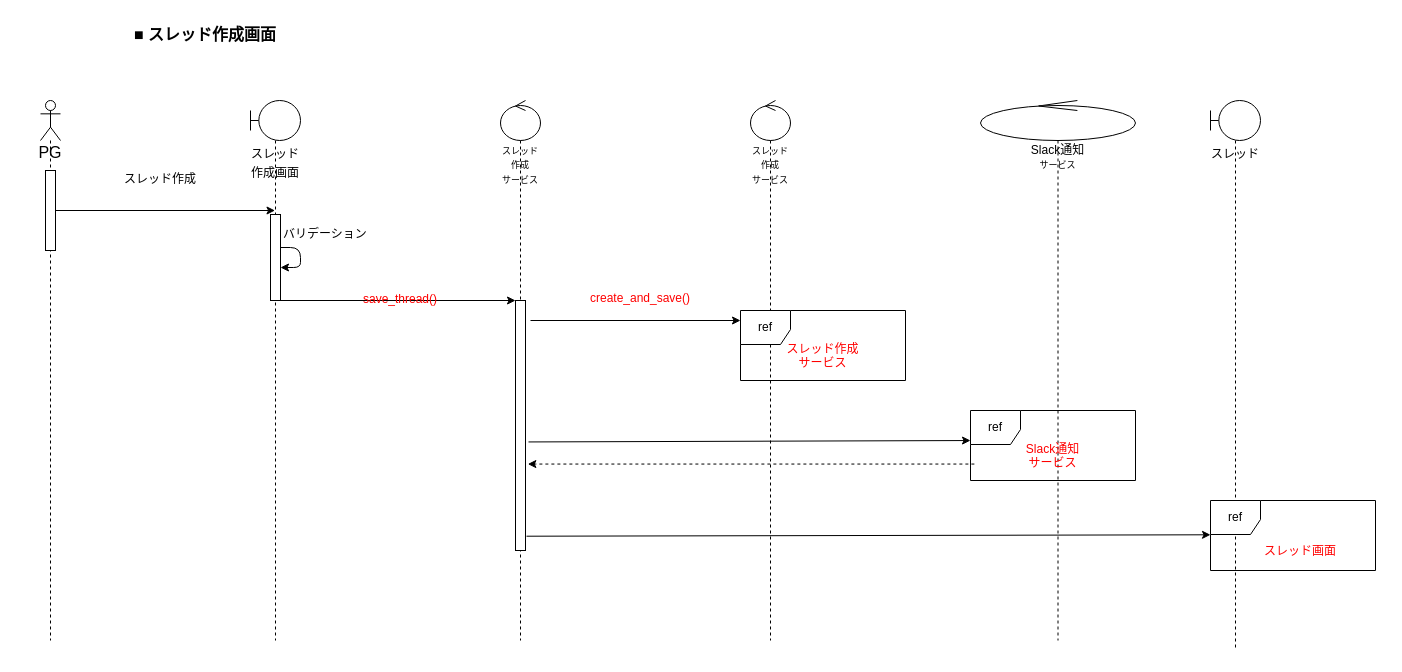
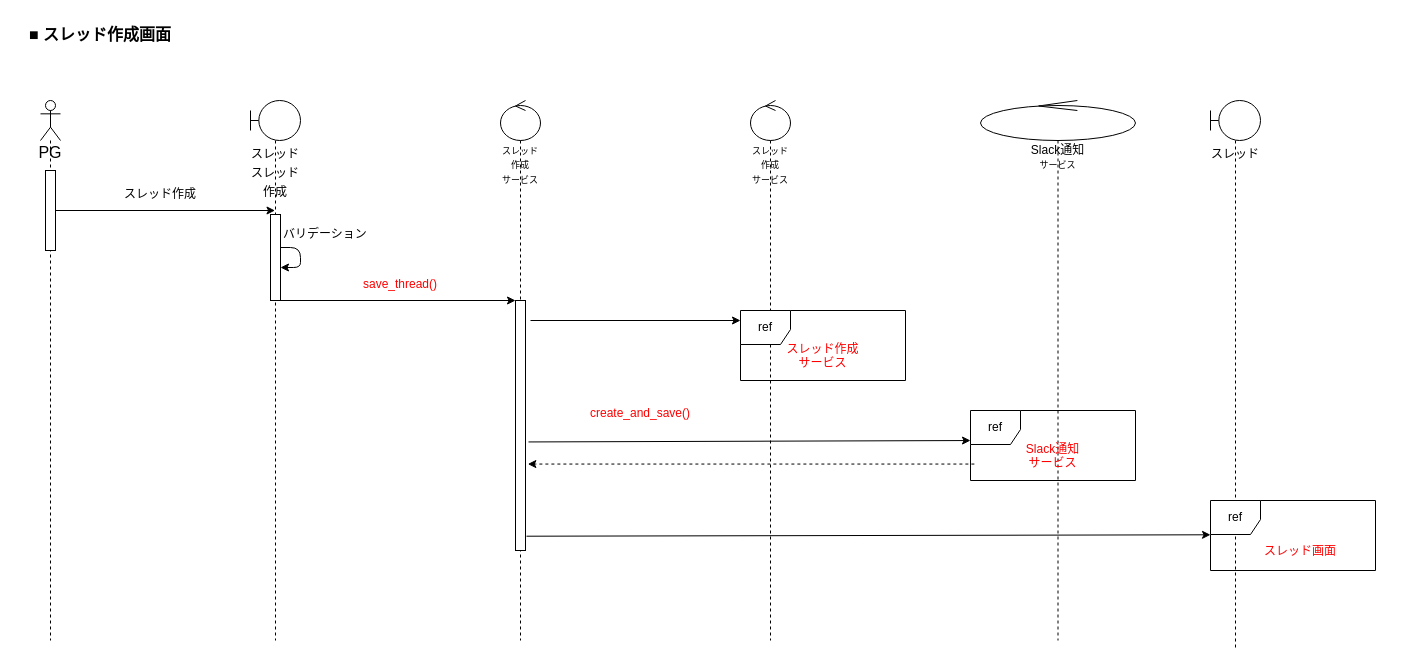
  <mxCell id="0" />
  <mxCell id="1" parent="0" />
- <mxCell id="2" value="■ スレッド作成画面" style="text;align=center;fontStyle=1;verticalAlign=middle;spacingLeft=3;spacingRight=3;strokeColor=none;rotatable=0;points=[[0,0.5],[1,0.5]];portConstraint=eastwest;fontSize=16;" vertex="1" parent="1"><mxGeometry x="125" y="20" width="160" height="26" as="geometry" /></mxCell>
+ <mxCell id="2" value="■ スレッド作成画面" style="text;align=center;fontStyle=1;verticalAlign=middle;spacingLeft=3;spacingRight=3;strokeColor=none;rotatable=0;points=[[0,0.5],[1,0.5]];portConstraint=eastwest;fontSize=16;" vertex="1" parent="1"><mxGeometry x="20" y="20" width="160" height="26" as="geometry" /></mxCell>
  <mxCell id="3" value="PG" style="shape=umlLifeline;participant=umlActor;perimeter=lifelinePerimeter;whiteSpace=wrap;html=1;container=1;collapsible=0;recursiveResize=0;verticalAlign=top;spacingTop=36;outlineConnect=0;fontSize=16;" vertex="1" parent="1"><mxGeometry x="40" y="100" width="20" height="540" as="geometry" /></mxCell>
  <mxCell id="4" value="" style="html=1;points=[];perimeter=orthogonalPerimeter;fontSize=9;" vertex="1" parent="3"><mxGeometry x="5" y="70" width="10" height="80" as="geometry" /></mxCell>
- <mxCell id="5" value="&lt;font style=&quot;font-size: 12px;&quot;&gt;スレッド&lt;br&gt;作成画面&lt;/font&gt;" style="shape=umlLifeline;participant=umlBoundary;perimeter=lifelinePerimeter;whiteSpace=wrap;html=1;container=1;collapsible=0;recursiveResize=0;verticalAlign=top;spacingTop=36;outlineConnect=0;fontSize=16;" vertex="1" parent="1"><mxGeometry x="250" y="100" width="50" height="540" as="geometry" /></mxCell>
+ <mxCell id="5" value="&lt;font style=&quot;font-size: 12px;&quot;&gt;スレッド&lt;br&gt;スレッド作成&lt;/font&gt;" style="shape=umlLifeline;participant=umlBoundary;perimeter=lifelinePerimeter;whiteSpace=wrap;html=1;container=1;collapsible=0;recursiveResize=0;verticalAlign=top;spacingTop=36;outlineConnect=0;fontSize=16;" vertex="1" parent="1"><mxGeometry x="250" y="100" width="50" height="540" as="geometry" /></mxCell>
  <mxCell id="6" value="" style="html=1;points=[];perimeter=orthogonalPerimeter;fontSize=9;" vertex="1" parent="5"><mxGeometry x="20" y="114" width="10" height="86" as="geometry" /></mxCell>
  <mxCell id="7" style="edgeStyle=none;html=1;fontSize=12;" edge="1" parent="5" source="6" target="6"><mxGeometry relative="1" as="geometry" /></mxCell>
  <mxCell id="8" value="&lt;font style=&quot;font-size: 9px;&quot;&gt;スレッド作成&lt;br&gt;サービス&lt;/font&gt;" style="shape=umlLifeline;participant=umlControl;perimeter=lifelinePerimeter;whiteSpace=wrap;html=1;container=1;collapsible=0;recursiveResize=0;verticalAlign=top;spacingTop=36;outlineConnect=0;fontSize=12;" vertex="1" parent="1"><mxGeometry x="750" y="100" width="40" height="540" as="geometry" /></mxCell>
  <mxCell id="9" value="Slack通知&lt;br&gt;&lt;font style=&quot;font-size: 9px;&quot;&gt;サービス&lt;/font&gt;" style="shape=umlLifeline;participant=umlControl;perimeter=lifelinePerimeter;whiteSpace=wrap;html=1;container=1;collapsible=0;recursiveResize=0;verticalAlign=top;spacingTop=36;outlineConnect=0;fontSize=12;" vertex="1" parent="1"><mxGeometry x="980" y="100" width="155" height="540" as="geometry" /></mxCell>
  <mxCell id="10" value="&lt;font color=&quot;#000000&quot;&gt;ref&lt;/font&gt;" style="shape=umlFrame;whiteSpace=wrap;html=1;fontSize=12;fontColor=#FF0000;width=50;height=34;fillColor=#FFFFFF;" vertex="1" parent="9"><mxGeometry x="-10" y="310" width="165" height="70" as="geometry" /></mxCell>
  <mxCell id="11" value="Slack通知&#10;サービス" style="text;align=center;fontStyle=0;verticalAlign=middle;spacingLeft=3;spacingRight=3;strokeColor=none;rotatable=0;points=[[0,0.5],[1,0.5]];portConstraint=eastwest;fontSize=12;fontColor=#FF0000;" vertex="1" parent="9"><mxGeometry x="-7.5" y="342" width="160" height="26" as="geometry" /></mxCell>
  <mxCell id="12" value="&lt;font style=&quot;font-size: 9px;&quot;&gt;スレッド作成&lt;br&gt;サービス&lt;/font&gt;" style="shape=umlLifeline;participant=umlControl;perimeter=lifelinePerimeter;whiteSpace=wrap;html=1;container=1;collapsible=0;recursiveResize=0;verticalAlign=top;spacingTop=36;outlineConnect=0;fontSize=12;" vertex="1" parent="1"><mxGeometry x="500" y="100" width="40" height="540" as="geometry" /></mxCell>
  <mxCell id="13" value="" style="html=1;points=[];perimeter=orthogonalPerimeter;fontSize=9;" vertex="1" parent="12"><mxGeometry x="15" y="200" width="10" height="250" as="geometry" /></mxCell>
  <mxCell id="14" value="&lt;font style=&quot;font-size: 12px;&quot;&gt;スレッド&lt;br&gt;&lt;/font&gt;" style="shape=umlLifeline;participant=umlBoundary;perimeter=lifelinePerimeter;whiteSpace=wrap;html=1;container=1;collapsible=0;recursiveResize=0;verticalAlign=top;spacingTop=36;outlineConnect=0;fontSize=16;" vertex="1" parent="1"><mxGeometry x="1210" y="100" width="50" height="550" as="geometry" /></mxCell>
  <mxCell id="15" style="edgeStyle=none;html=1;fontSize=9;" edge="1" parent="1" source="4" target="5"><mxGeometry relative="1" as="geometry" /></mxCell>
- <mxCell id="16" value="スレッド作成" style="text;align=center;fontStyle=0;verticalAlign=middle;spacingLeft=3;spacingRight=3;strokeColor=none;rotatable=0;points=[[0,0.5],[1,0.5]];portConstraint=eastwest;fontSize=12;" vertex="1" parent="1"><mxGeometry x="80" y="165" width="160" height="26" as="geometry" /></mxCell>
+ <mxCell id="16" value="スレッド作成" style="text;align=center;fontStyle=0;verticalAlign=middle;spacingLeft=3;spacingRight=3;strokeColor=none;rotatable=0;points=[[0,0.5],[1,0.5]];portConstraint=eastwest;fontSize=12;" vertex="1" parent="1"><mxGeometry x="80" y="180" width="160" height="26" as="geometry" /></mxCell>
  <mxCell id="17" value="バリデーション" style="text;align=center;fontStyle=0;verticalAlign=middle;spacingLeft=3;spacingRight=3;strokeColor=none;rotatable=0;points=[[0,0.5],[1,0.5]];portConstraint=eastwest;fontSize=12;" vertex="1" parent="1"><mxGeometry x="270" y="220" width="110" height="26" as="geometry" /></mxCell>
  <mxCell id="18" style="edgeStyle=none;html=1;fontSize=9;" edge="1" parent="1" target="13"><mxGeometry relative="1" as="geometry"><mxPoint x="280.5" y="300" as="sourcePoint" /><mxPoint x="500" y="300" as="targetPoint" /></mxGeometry></mxCell>
- <mxCell id="19" value="save_thread()" style="text;align=center;fontStyle=0;verticalAlign=middle;spacingLeft=3;spacingRight=3;strokeColor=none;rotatable=0;points=[[0,0.5],[1,0.5]];portConstraint=eastwest;fontSize=12;fontColor=#FF0000;" vertex="1" parent="1"><mxGeometry x="320" y="285" width="160" height="26" as="geometry" /></mxCell>
+ <mxCell id="19" value="save_thread()" style="text;align=center;fontStyle=0;verticalAlign=middle;spacingLeft=3;spacingRight=3;strokeColor=none;rotatable=0;points=[[0,0.5],[1,0.5]];portConstraint=eastwest;fontSize=12;fontColor=#FF0000;" vertex="1" parent="1"><mxGeometry x="320" y="270" width="160" height="26" as="geometry" /></mxCell>
  <mxCell id="20" style="edgeStyle=none;html=1;fontSize=9;" edge="1" parent="1"><mxGeometry relative="1" as="geometry"><mxPoint x="530" y="320" as="sourcePoint" /><mxPoint x="740" y="320" as="targetPoint" /></mxGeometry></mxCell>
- <mxCell id="21" value="create_and_save()" style="text;align=center;fontStyle=0;verticalAlign=middle;spacingLeft=3;spacingRight=3;strokeColor=none;rotatable=0;points=[[0,0.5],[1,0.5]];portConstraint=eastwest;fontSize=12;fontColor=#FF0000;" vertex="1" parent="1"><mxGeometry x="560" y="284" width="160" height="26" as="geometry" /></mxCell>
+ <mxCell id="21" value="create_and_save()" style="text;align=center;fontStyle=0;verticalAlign=middle;spacingLeft=3;spacingRight=3;strokeColor=none;rotatable=0;points=[[0,0.5],[1,0.5]];portConstraint=eastwest;fontSize=12;fontColor=#FF0000;" vertex="1" parent="1"><mxGeometry x="560" y="399" width="160" height="26" as="geometry" /></mxCell>
  <mxCell id="22" value="&lt;font color=&quot;#000000&quot;&gt;ref&lt;/font&gt;" style="shape=umlFrame;whiteSpace=wrap;html=1;fontSize=12;fontColor=#FF0000;width=50;height=34;fillColor=#FFFFFF;" vertex="1" parent="1"><mxGeometry x="740" y="310" width="165" height="70" as="geometry" /></mxCell>
  <mxCell id="23" value="スレッド作成&#10;サービス" style="text;align=center;fontStyle=0;verticalAlign=middle;spacingLeft=3;spacingRight=3;strokeColor=none;rotatable=0;points=[[0,0.5],[1,0.5]];portConstraint=eastwest;fontSize=12;fontColor=#FF0000;" vertex="1" parent="1"><mxGeometry x="742.5" y="342" width="160" height="26" as="geometry" /></mxCell>
  <mxCell id="24" style="edgeStyle=none;html=1;fontSize=9;entryX=0;entryY=0.429;entryDx=0;entryDy=0;entryPerimeter=0;" edge="1" parent="1" target="10"><mxGeometry relative="1" as="geometry"><mxPoint x="528" y="441.45" as="sourcePoint" /><mxPoint x="735.195" y="440" as="targetPoint" /></mxGeometry></mxCell>
  <mxCell id="25" style="edgeStyle=none;html=1;fontSize=9;exitX=-0.025;exitY=0.765;exitDx=0;exitDy=0;exitPerimeter=0;dashed=1;" edge="1" parent="1"><mxGeometry relative="1" as="geometry"><mxPoint x="973.875" y="463.55" as="sourcePoint" /><mxPoint x="527.324" y="463.55" as="targetPoint" /></mxGeometry></mxCell>
  <mxCell id="26" value="&lt;font color=&quot;#000000&quot;&gt;ref&lt;/font&gt;" style="shape=umlFrame;whiteSpace=wrap;html=1;fontSize=12;fontColor=#FF0000;width=50;height=34;fillColor=#FFFFFF;" vertex="1" parent="1"><mxGeometry x="1210" y="500" width="165" height="70" as="geometry" /></mxCell>
  <mxCell id="27" value="スレッド画面" style="text;align=center;fontStyle=0;verticalAlign=middle;spacingLeft=3;spacingRight=3;strokeColor=none;rotatable=0;points=[[0,0.5],[1,0.5]];portConstraint=eastwest;fontSize=12;fontColor=#FF0000;" vertex="1" parent="1"><mxGeometry x="1220" y="537" width="160" height="26" as="geometry" /></mxCell>
  <mxCell id="28" style="edgeStyle=none;html=1;fontSize=9;entryX=0;entryY=0.49;entryDx=0;entryDy=0;entryPerimeter=0;" edge="1" parent="1" target="26"><mxGeometry relative="1" as="geometry"><mxPoint x="526" y="535.71" as="sourcePoint" /><mxPoint x="968" y="534.29" as="targetPoint" /></mxGeometry></mxCell>
